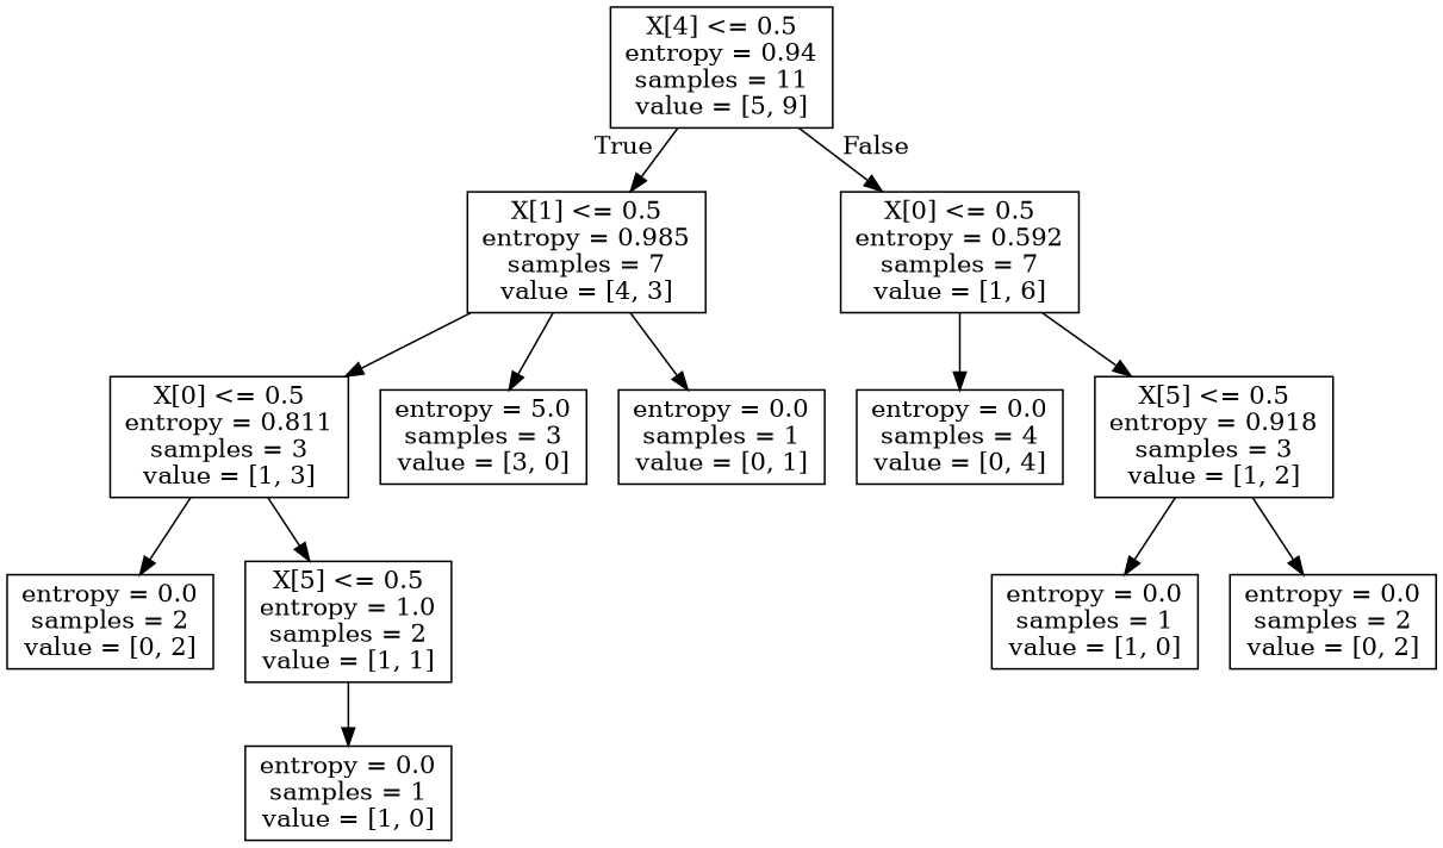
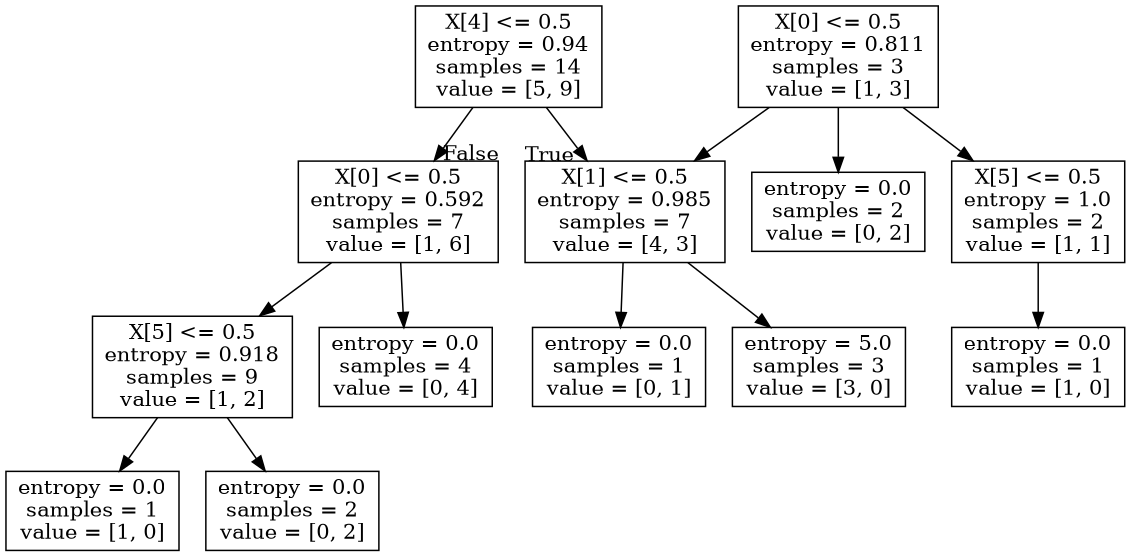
  digraph {
    node [shape=box]
-   n1 [label="X[4] <= 0.5\nentropy = 0.94\nsamples = 11\nvalue = [5, 9]"]
+   n1 [label="X[4] <= 0.5\nentropy = 0.94\nsamples = 14\nvalue = [5, 9]"]
    n2 [label="X[1] <= 0.5\nentropy = 0.985\nsamples = 7\nvalue = [4, 3]"]
    n3 [label="X[0] <= 0.5\nentropy = 0.592\nsamples = 7\nvalue = [1, 6]"]
    n4 [label="X[0] <= 0.5\nentropy = 0.811\nsamples = 3\nvalue = [1, 3]"]
    n5 [label="entropy = 5.0\nsamples = 3\nvalue = [3, 0]"]
    n6 [label="entropy = 0.0\nsamples = 1\nvalue = [0, 1]"]
    n7 [label="entropy = 0.0\nsamples = 4\nvalue = [0, 4]"]
-   n8 [label="X[5] <= 0.5\nentropy = 0.918\nsamples = 3\nvalue = [1, 2]"]
+   n8 [label="X[5] <= 0.5\nentropy = 0.918\nsamples = 9\nvalue = [1, 2]"]
    n9 [label="entropy = 0.0\nsamples = 2\nvalue = [0, 2]"]
    n10 [label="X[5] <= 0.5\nentropy = 1.0\nsamples = 2\nvalue = [1, 1]"]
    n11 [label="entropy = 0.0\nsamples = 1\nvalue = [1, 0]"]
    n12 [label="entropy = 0.0\nsamples = 1\nvalue = [1, 0]"]
    n13 [label="entropy = 0.0\nsamples = 2\nvalue = [0, 2]"]
    n1 -> n2 [headlabel=True labelangle=45 labeldistance=2.5]
    n1 -> n3 [headlabel=False labelangle=-45 labeldistance=2.5]
-   n2 -> n4
+   n4 -> n2
    n2 -> n5
    n2 -> n6
    n3 -> n7
    n3 -> n8
    n4 -> n9
    n4 -> n10
    n8 -> n12
    n8 -> n13
    n10 -> n11
  }
